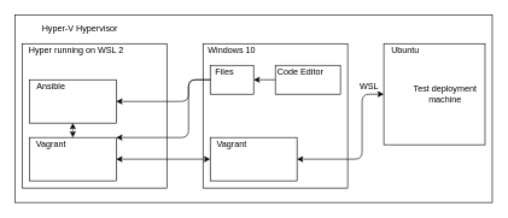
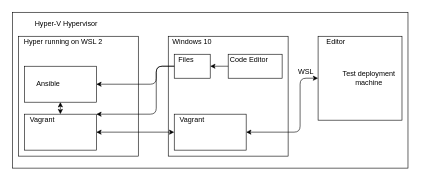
  <mxCell id="0" />
  <mxCell id="1" parent="0" />
  <mxCell id="2" value="" style="rounded=0;whiteSpace=wrap;html=1;" vertex="1" parent="1"><mxGeometry x="20" y="20" width="660" height="260" as="geometry" /></mxCell>
  <mxCell id="3" value="" style="whiteSpace=wrap;html=1;aspect=fixed;" vertex="1" parent="1"><mxGeometry x="30" y="60" width="200" height="200" as="geometry" /></mxCell>
  <mxCell id="4" value="" style="whiteSpace=wrap;html=1;aspect=fixed;" vertex="1" parent="1"><mxGeometry x="530" y="60" width="140" height="140" as="geometry" /></mxCell>
  <mxCell id="5" value="" style="whiteSpace=wrap;html=1;aspect=fixed;" vertex="1" parent="1"><mxGeometry x="280" y="60" width="200" height="200" as="geometry" /></mxCell>
  <mxCell id="6" value="Windows 10" style="text;html=1;strokeColor=none;fillColor=none;align=center;verticalAlign=middle;whiteSpace=wrap;rounded=0;" vertex="1" parent="1"><mxGeometry x="280" y="60" width="80" height="20" as="geometry" /></mxCell>
  <mxCell id="7" value="Hyper-V Hypervisor" style="text;html=1;strokeColor=none;fillColor=none;align=center;verticalAlign=middle;whiteSpace=wrap;rounded=0;" vertex="1" parent="1"><mxGeometry x="45" y="30" width="130" height="20" as="geometry" /></mxCell>
- <mxCell id="8" value="Ubuntu" style="text;html=1;strokeColor=none;fillColor=none;align=center;verticalAlign=middle;whiteSpace=wrap;rounded=0;" vertex="1" parent="1"><mxGeometry x="530" y="60" width="60" height="20" as="geometry" /></mxCell>
+ <mxCell id="8" value="Editor" style="text;html=1;strokeColor=none;fillColor=none;align=center;verticalAlign=middle;whiteSpace=wrap;rounded=0;" vertex="1" parent="1"><mxGeometry x="530" y="60" width="60" height="20" as="geometry" /></mxCell>
  <mxCell id="9" value="" style="rounded=0;whiteSpace=wrap;html=1;" vertex="1" parent="1"><mxGeometry x="40" y="190" width="120" height="60" as="geometry" /></mxCell>
  <mxCell id="10" value="" style="rounded=0;whiteSpace=wrap;html=1;" vertex="1" parent="1"><mxGeometry x="40" y="110" width="120" height="60" as="geometry" /></mxCell>
  <mxCell id="11" value="Hyper running on WSL 2" style="text;html=1;strokeColor=none;fillColor=none;align=center;verticalAlign=middle;whiteSpace=wrap;rounded=0;" vertex="1" parent="1"><mxGeometry x="30" y="60" width="150" height="20" as="geometry" /></mxCell>
- <mxCell id="12" value="Ansible" style="text;html=1;strokeColor=none;fillColor=none;align=center;verticalAlign=middle;whiteSpace=wrap;rounded=0;" vertex="1" parent="1"><mxGeometry x="40" y="110" width="60" height="20" as="geometry" /></mxCell>
+ <mxCell id="12" value="Ansible" style="text;html=1;strokeColor=none;fillColor=none;align=center;verticalAlign=middle;whiteSpace=wrap;rounded=0;" vertex="1" parent="1"><mxGeometry x="50" y="130" width="60" height="20" as="geometry" /></mxCell>
  <mxCell id="13" value="Vagrant" style="text;html=1;strokeColor=none;fillColor=none;align=center;verticalAlign=middle;whiteSpace=wrap;rounded=0;" vertex="1" parent="1"><mxGeometry x="40" y="190" width="60" height="20" as="geometry" /></mxCell>
  <mxCell id="14" value="" style="rounded=0;whiteSpace=wrap;html=1;" vertex="1" parent="1"><mxGeometry x="290" y="190" width="120" height="60" as="geometry" /></mxCell>
  <mxCell id="15" value="Vagrant" style="text;html=1;strokeColor=none;fillColor=none;align=center;verticalAlign=middle;whiteSpace=wrap;rounded=0;" vertex="1" parent="1"><mxGeometry x="290" y="190" width="60" height="20" as="geometry" /></mxCell>
  <mxCell id="16" value="Test deployment machine" style="text;html=1;strokeColor=none;fillColor=none;align=center;verticalAlign=middle;whiteSpace=wrap;rounded=0;" vertex="1" parent="1"><mxGeometry x="570" y="120" width="90" height="20" as="geometry" /></mxCell>
  <mxCell id="17" value="" style="endArrow=classic;startArrow=classic;html=1;entryX=0;entryY=0.5;entryDx=0;entryDy=0;exitX=1;exitY=0.5;exitDx=0;exitDy=0;" edge="1" parent="1" source="9" target="14"><mxGeometry width="50" height="50" relative="1" as="geometry"><mxPoint x="20" y="410" as="sourcePoint" /><mxPoint x="70" y="360" as="targetPoint" /></mxGeometry></mxCell>
  <mxCell id="18" value="" style="endArrow=classic;startArrow=classic;html=1;entryX=0;entryY=0.5;entryDx=0;entryDy=0;exitX=1;exitY=0.5;exitDx=0;exitDy=0;" edge="1" parent="1" source="14" target="4"><mxGeometry width="50" height="50" relative="1" as="geometry"><mxPoint x="20" y="410" as="sourcePoint" /><mxPoint x="70" y="360" as="targetPoint" /><Array as="points"><mxPoint x="500" y="220" /><mxPoint x="500" y="130" /></Array></mxGeometry></mxCell>
  <mxCell id="19" value="WSL" style="text;html=1;strokeColor=none;fillColor=none;align=center;verticalAlign=middle;whiteSpace=wrap;rounded=0;" vertex="1" parent="1"><mxGeometry x="490" y="110" width="40" height="20" as="geometry" /></mxCell>
  <mxCell id="20" value="" style="endArrow=classic;startArrow=classic;html=1;entryX=0.5;entryY=1;entryDx=0;entryDy=0;exitX=1;exitY=0;exitDx=0;exitDy=0;" edge="1" parent="1" source="13" target="10"><mxGeometry width="50" height="50" relative="1" as="geometry"><mxPoint x="20" y="410" as="sourcePoint" /><mxPoint x="70" y="360" as="targetPoint" /></mxGeometry></mxCell>
  <mxCell id="21" value="" style="rounded=0;whiteSpace=wrap;html=1;" vertex="1" parent="1"><mxGeometry x="380" y="90" width="90" height="40" as="geometry" /></mxCell>
  <mxCell id="22" value="Code Editor" style="text;html=1;strokeColor=none;fillColor=none;align=center;verticalAlign=middle;whiteSpace=wrap;rounded=0;" vertex="1" parent="1"><mxGeometry x="380" y="90" width="70" height="20" as="geometry" /></mxCell>
  <mxCell id="23" value="" style="rounded=0;whiteSpace=wrap;html=1;" vertex="1" parent="1"><mxGeometry x="290" y="90" width="60" height="40" as="geometry" /></mxCell>
  <mxCell id="24" value="Files" style="text;html=1;strokeColor=none;fillColor=none;align=center;verticalAlign=middle;whiteSpace=wrap;rounded=0;" vertex="1" parent="1"><mxGeometry x="290" y="90" width="40" height="20" as="geometry" /></mxCell>
  <mxCell id="25" value="" style="endArrow=classic;html=1;entryX=1;entryY=0.5;entryDx=0;entryDy=0;exitX=0;exitY=1;exitDx=0;exitDy=0;" edge="1" parent="1" source="22" target="23"><mxGeometry width="50" height="50" relative="1" as="geometry"><mxPoint x="20" y="350" as="sourcePoint" /><mxPoint x="70" y="300" as="targetPoint" /></mxGeometry></mxCell>
  <mxCell id="26" value="" style="endArrow=classic;html=1;entryX=1;entryY=0;entryDx=0;entryDy=0;exitX=0;exitY=1;exitDx=0;exitDy=0;" edge="1" parent="1" source="24" target="9"><mxGeometry width="50" height="50" relative="1" as="geometry"><mxPoint x="20" y="350" as="sourcePoint" /><mxPoint x="70" y="300" as="targetPoint" /><Array as="points"><mxPoint x="260" y="110" /><mxPoint x="260" y="190" /></Array></mxGeometry></mxCell>
  <mxCell id="27" value="" style="endArrow=classic;html=1;exitX=0;exitY=1;exitDx=0;exitDy=0;entryX=1;entryY=0.5;entryDx=0;entryDy=0;" edge="1" parent="1" source="24" target="10"><mxGeometry width="50" height="50" relative="1" as="geometry"><mxPoint x="20" y="350" as="sourcePoint" /><mxPoint x="70" y="300" as="targetPoint" /><Array as="points"><mxPoint x="260" y="110" /><mxPoint x="260" y="140" /></Array></mxGeometry></mxCell>
